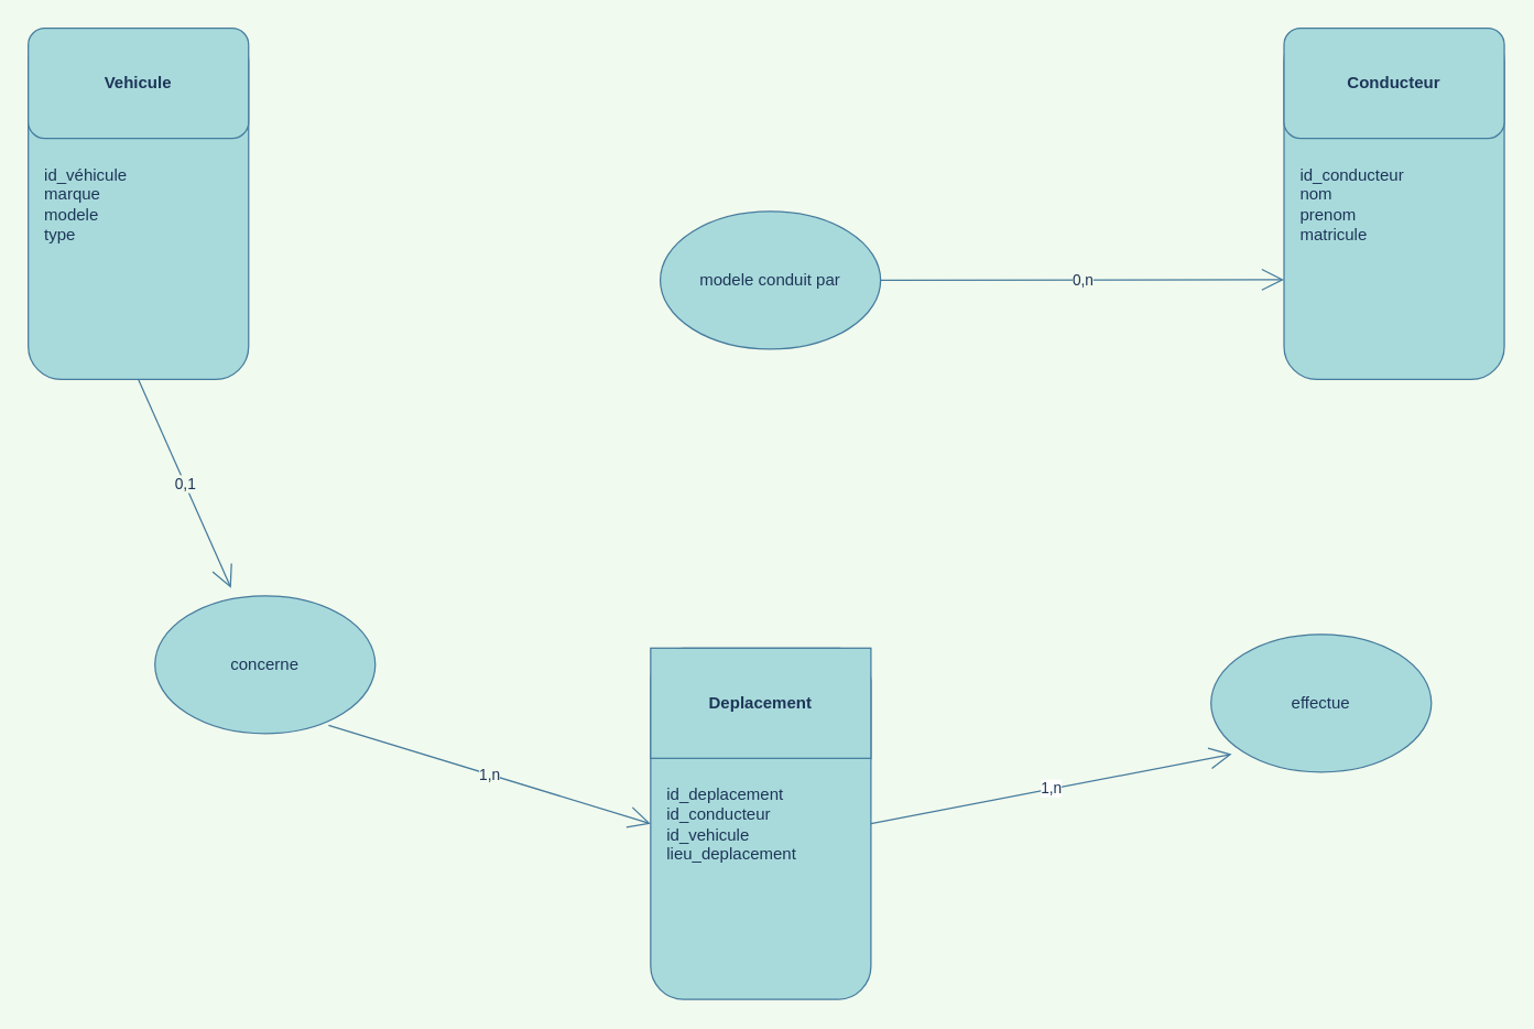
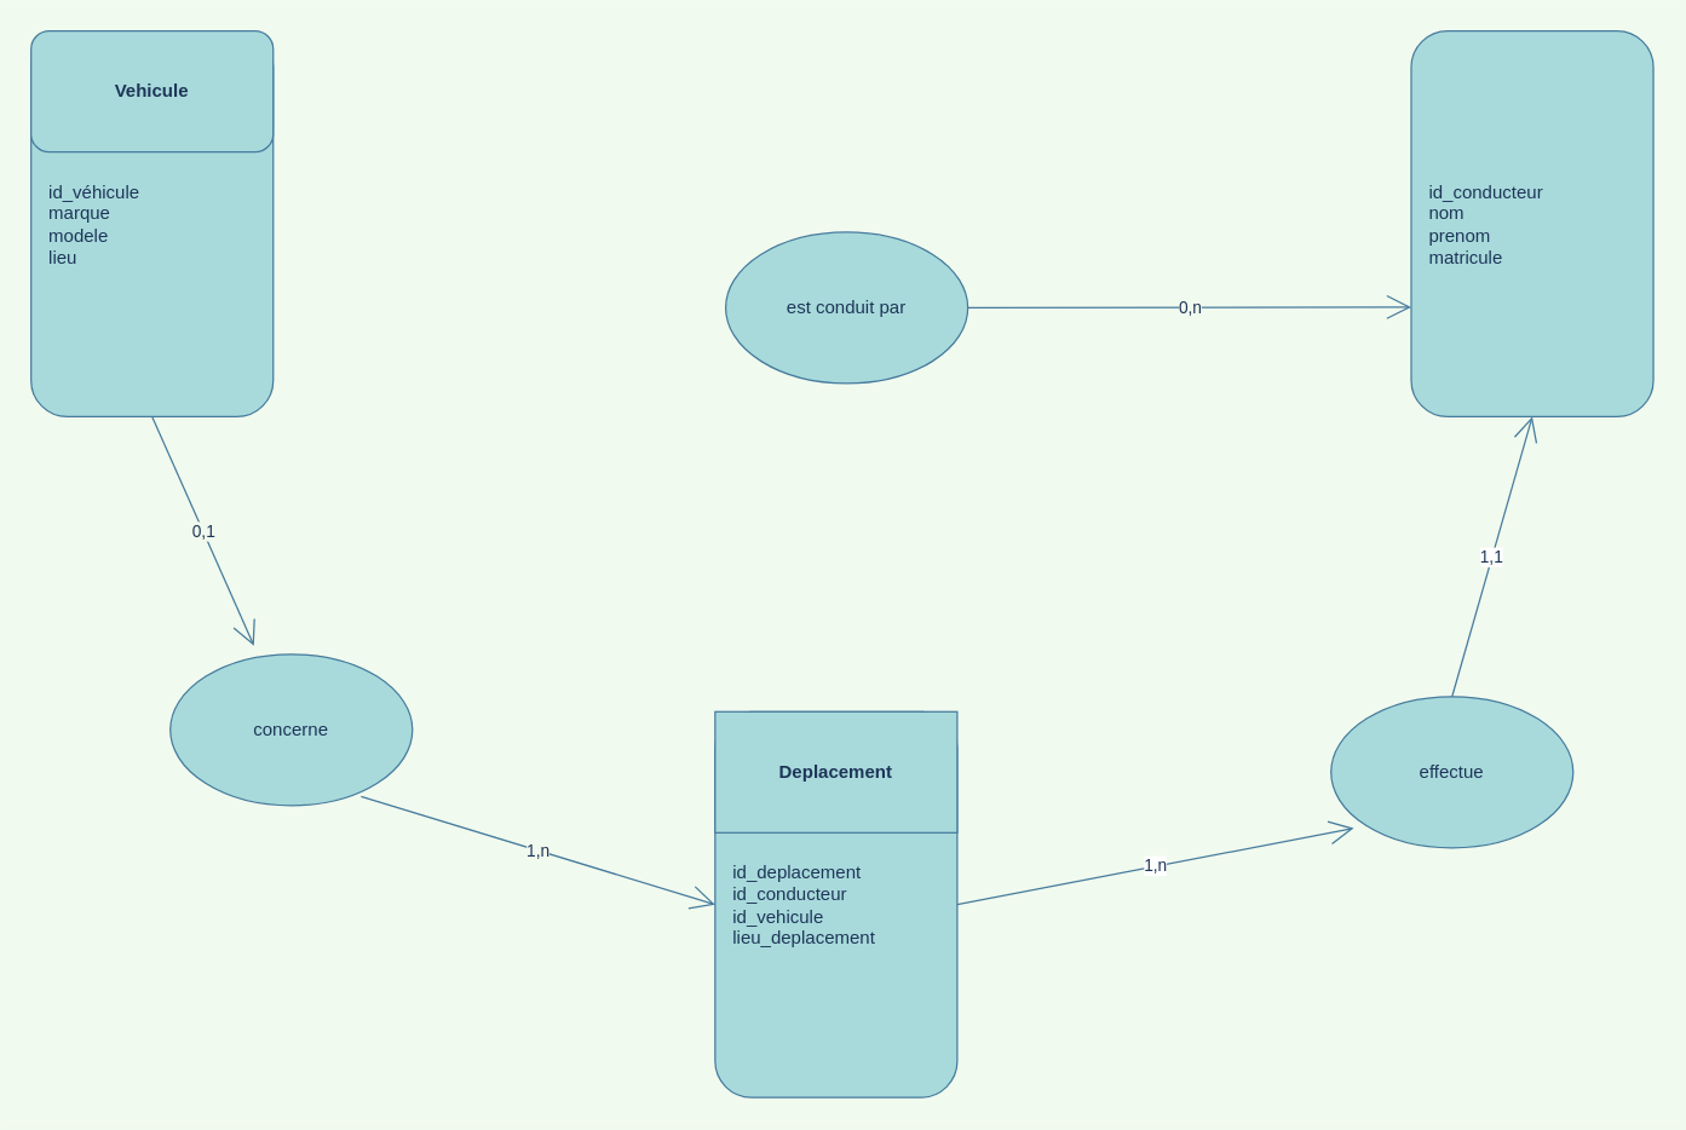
  <mxCell id="0" />
  <mxCell id="1" parent="0" />
- <mxCell id="2" value="&lt;div style=&quot;&quot;&gt;&lt;span style=&quot;background-color: initial;&quot;&gt;id_véhicule&lt;/span&gt;&lt;/div&gt;&lt;div style=&quot;&quot;&gt;&lt;span style=&quot;background-color: initial;&quot;&gt;marque&lt;/span&gt;&lt;/div&gt;&lt;div style=&quot;&quot;&gt;&lt;span style=&quot;background-color: initial;&quot;&gt;modele&lt;/span&gt;&lt;/div&gt;&lt;div style=&quot;&quot;&gt;&lt;span style=&quot;background-color: initial;&quot;&gt;type&lt;/span&gt;&lt;/div&gt;" style="rounded=1;whiteSpace=wrap;html=1;hachureGap=4;fillColor=#A8DADC;strokeColor=#457B9D;fontColor=#1D3557;align=left;spacingLeft=10;" vertex="1" parent="1"><mxGeometry x="20" y="20" width="160" height="255" as="geometry" /></mxCell>
+ <mxCell id="2" value="&lt;div style=&quot;&quot;&gt;&lt;span style=&quot;background-color: initial;&quot;&gt;id_véhicule&lt;/span&gt;&lt;/div&gt;&lt;div style=&quot;&quot;&gt;&lt;span style=&quot;background-color: initial;&quot;&gt;marque&lt;/span&gt;&lt;/div&gt;&lt;div style=&quot;&quot;&gt;&lt;span style=&quot;background-color: initial;&quot;&gt;modele&lt;/span&gt;&lt;/div&gt;&lt;div style=&quot;&quot;&gt;&lt;span style=&quot;background-color: initial;&quot;&gt;lieu&lt;/span&gt;&lt;/div&gt;" style="rounded=1;whiteSpace=wrap;html=1;hachureGap=4;fillColor=#A8DADC;strokeColor=#457B9D;fontColor=#1D3557;align=left;spacingLeft=10;" vertex="1" parent="1"><mxGeometry x="20" y="20" width="160" height="255" as="geometry" /></mxCell>
  <mxCell id="3" value="Vehicule" style="rounded=1;whiteSpace=wrap;html=1;hachureGap=4;fillColor=#A8DADC;strokeColor=#457B9D;fontColor=#1D3557;fontStyle=1" vertex="1" parent="1"><mxGeometry x="20" y="20" width="160" height="80" as="geometry" /></mxCell>
  <mxCell id="4" value="&lt;div style=&quot;&quot;&gt;&lt;span style=&quot;background-color: initial;&quot;&gt;id_conducteur&lt;/span&gt;&lt;/div&gt;&lt;div style=&quot;&quot;&gt;&lt;span style=&quot;background-color: initial;&quot;&gt;nom&lt;/span&gt;&lt;/div&gt;&lt;div style=&quot;&quot;&gt;&lt;span style=&quot;background-color: initial;&quot;&gt;prenom&lt;/span&gt;&lt;/div&gt;&lt;div style=&quot;&quot;&gt;&lt;span style=&quot;background-color: initial;&quot;&gt;matricule&lt;/span&gt;&lt;/div&gt;" style="rounded=1;whiteSpace=wrap;html=1;hachureGap=4;fillColor=#A8DADC;strokeColor=#457B9D;fontColor=#1D3557;align=left;spacingLeft=10;" vertex="1" parent="1"><mxGeometry x="932" y="20" width="160" height="255" as="geometry" /></mxCell>
- <mxCell id="5" value="&lt;b&gt;Conducteur&lt;/b&gt;" style="rounded=1;whiteSpace=wrap;html=1;hachureGap=4;fillColor=#A8DADC;strokeColor=#457B9D;fontColor=#1D3557;" vertex="1" parent="1"><mxGeometry x="932" y="20" width="160" height="80" as="geometry" /></mxCell>
  <mxCell id="6" value="id_deplacement&lt;br&gt;id_conducteur&lt;br&gt;id_vehicule&lt;br&gt;lieu_deplacement" style="rounded=1;whiteSpace=wrap;html=1;hachureGap=4;fillColor=#A8DADC;strokeColor=#457B9D;fontColor=#1D3557;align=left;spacingLeft=10;" vertex="1" parent="1"><mxGeometry x="472" y="470" width="160" height="255" as="geometry" /></mxCell>
  <mxCell id="7" value="&lt;b&gt;Deplacement&lt;/b&gt;" style="whiteSpace=wrap;html=1;hachureGap=4;fillColor=#A8DADC;strokeColor=#457B9D;fontColor=#1D3557;rounded=0;" vertex="1" parent="1"><mxGeometry x="472" y="470" width="160" height="80" as="geometry" /></mxCell>
- <mxCell id="8" value="modele conduit par" style="ellipse;whiteSpace=wrap;html=1;hachureGap=4;strokeColor=#457B9D;fontColor=#1D3557;fillColor=#A8DADC;rounded=1;" vertex="1" parent="1"><mxGeometry x="479" y="153" width="160" height="100" as="geometry" /></mxCell>
+ <mxCell id="8" value="est conduit par" style="ellipse;whiteSpace=wrap;html=1;hachureGap=4;strokeColor=#457B9D;fontColor=#1D3557;fillColor=#A8DADC;rounded=1;" vertex="1" parent="1"><mxGeometry x="479" y="153" width="160" height="100" as="geometry" /></mxCell>
  <mxCell id="9" value="0,n" style="edgeStyle=none;orthogonalLoop=1;jettySize=auto;html=1;rounded=1;strokeColor=#457B9D;fontColor=#1D3557;endArrow=open;startSize=14;endSize=14;sourcePerimeterSpacing=8;targetPerimeterSpacing=8;fillColor=#A8DADC;curved=1;entryX=0;entryY=0.716;entryDx=0;entryDy=0;entryPerimeter=0;exitX=1;exitY=0.5;exitDx=0;exitDy=0;labelBackgroundColor=#F1FAEE;" edge="1" parent="1" source="8" target="4"><mxGeometry width="120" relative="1" as="geometry"><mxPoint x="715" y="202.5" as="sourcePoint" /><mxPoint x="835" y="202.5" as="targetPoint" /><Array as="points"><mxPoint x="793" y="202.5" /></Array></mxGeometry></mxCell>
  <mxCell id="10" value="0,1" style="edgeStyle=none;orthogonalLoop=1;jettySize=auto;html=1;rounded=1;strokeColor=#457B9D;fontColor=#1D3557;endArrow=open;startSize=14;endSize=14;sourcePerimeterSpacing=8;targetPerimeterSpacing=8;fillColor=#A8DADC;curved=1;exitX=0.5;exitY=1;exitDx=0;exitDy=0;labelBackgroundColor=#F1FAEE;" edge="1" parent="1" source="2" target="11"><mxGeometry width="120" relative="1" as="geometry"><mxPoint x="133" y="348" as="sourcePoint" /><mxPoint x="213" y="383" as="targetPoint" /><Array as="points" /></mxGeometry></mxCell>
  <mxCell id="11" value="concerne" style="ellipse;whiteSpace=wrap;html=1;hachureGap=4;strokeColor=#457B9D;fontColor=#1D3557;fillColor=#A8DADC;rounded=1;" vertex="1" parent="1"><mxGeometry x="112" y="432" width="160" height="100" as="geometry" /></mxCell>
  <mxCell id="12" value="1,n" style="edgeStyle=none;orthogonalLoop=1;jettySize=auto;html=1;rounded=1;strokeColor=#457B9D;fontColor=#1D3557;endArrow=open;startSize=14;endSize=14;sourcePerimeterSpacing=8;targetPerimeterSpacing=8;fillColor=#A8DADC;curved=1;exitX=0.788;exitY=0.94;exitDx=0;exitDy=0;exitPerimeter=0;entryX=0;entryY=0.5;entryDx=0;entryDy=0;labelBackgroundColor=#F1FAEE;" edge="1" parent="1" source="11" target="6"><mxGeometry width="120" relative="1" as="geometry"><mxPoint x="288" y="543" as="sourcePoint" /><mxPoint x="408" y="543" as="targetPoint" /><Array as="points" /></mxGeometry></mxCell>
  <mxCell id="13" value="effectue" style="ellipse;whiteSpace=wrap;html=1;rounded=1;hachureGap=4;fillColor=#A8DADC;strokeColor=#457B9D;fontColor=#1D3557;" vertex="1" parent="1"><mxGeometry x="879" y="460" width="160" height="100" as="geometry" /></mxCell>
+ <mxCell id="14" value="1,1" style="edgeStyle=none;orthogonalLoop=1;jettySize=auto;html=1;rounded=0;strokeColor=#457B9D;fontColor=#1D3557;endArrow=open;startSize=14;endSize=14;sourcePerimeterSpacing=8;targetPerimeterSpacing=8;fillColor=#A8DADC;curved=1;exitX=0.5;exitY=0;exitDx=0;exitDy=0;entryX=0.5;entryY=1;entryDx=0;entryDy=0;" edge="1" parent="1" source="13" target="4"><mxGeometry width="120" relative="1" as="geometry"><mxPoint x="943" y="365" as="sourcePoint" /><mxPoint x="1063" y="365" as="targetPoint" /><Array as="points" /></mxGeometry></mxCell>
  <mxCell id="15" value="1,n" style="edgeStyle=none;orthogonalLoop=1;jettySize=auto;html=1;rounded=0;strokeColor=#457B9D;fontColor=#1D3557;endArrow=open;startSize=14;endSize=14;sourcePerimeterSpacing=8;targetPerimeterSpacing=8;fillColor=#A8DADC;curved=1;exitX=1;exitY=0.5;exitDx=0;exitDy=0;entryX=0.094;entryY=0.87;entryDx=0;entryDy=0;entryPerimeter=0;" edge="1" parent="1" source="6" target="13"><mxGeometry width="120" relative="1" as="geometry"><mxPoint x="705" y="602" as="sourcePoint" /><mxPoint x="825" y="602" as="targetPoint" /><Array as="points" /></mxGeometry></mxCell>
